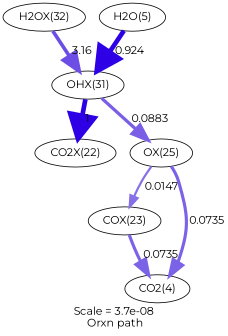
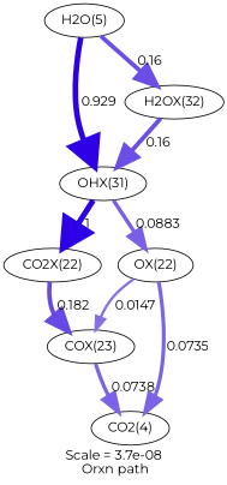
  digraph {
    fontname=Montserrat
    label="Scale = 3.7e-08\l Orxn path"
    node [fontname=Montserrat]
    edge [arrowsize=2.01 color="0.7, 0.574, 0.9" fontname=Montserrat penwidth=4.03]
    n1 [label="CO2X(22)"]
    n2 [label="COX(23)"]
    n3 [label="CO2(4)"]
-   n4 [label="OX(25)"]
+   n4 [label="OX(22)"]
    n5 [label="OHX(31)"]
    n6 [label="H2OX(32)"]
    n7 [label="H2O(5)"]
-   n2 -> n3 [label=" 0.0735"]
+   n1 -> n2 [arrowsize=2.36 color="0.7, 0.682, 0.9" label=" 0.182" penwidth=4.71]
+   n2 -> n3 [label=" 0.0738"]
    n4 -> n2 [arrowsize=1.41 color="0.7, 0.515, 0.9" label=" 0.0147" penwidth=2.81]
    n4 -> n3 [label=" 0.0735"]
    n5 -> n1 [arrowsize=3 color="0.7, 1.5, 0.9" label=" 1" penwidth=6]
    n5 -> n4 [arrowsize=2.08 color="0.7, 0.588, 0.9" label=" 0.0883" penwidth=4.17]
-   n6 -> n5 [arrowsize=2.31 color="0.7, 0.66, 0.9" label=" 3.16" penwidth=4.62]
-   n7 -> n5 [arrowsize=2.97 color="0.7, 1.43, 0.9" label=" 0.924" penwidth=5.94]
+   n6 -> n5 [arrowsize=2.31 color="0.7, 0.66, 0.9" label=" 0.16" penwidth=4.62]
+   n7 -> n5 [arrowsize=2.97 color="0.7, 1.43, 0.9" label=" 0.929" penwidth=5.94]
+   n7 -> n6 [arrowsize=2.31 color="0.7, 0.66, 0.9" label=" 0.16" penwidth=4.62]
  }
